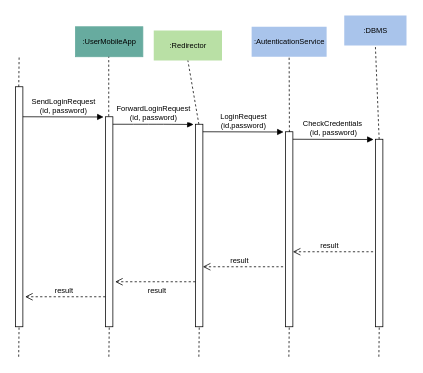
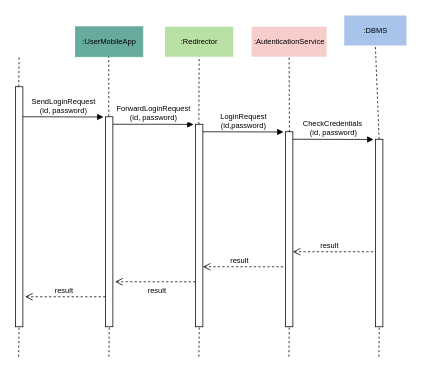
  <mxCell id="0" />
  <mxCell id="1" parent="0" />
  <mxCell id="2" value="" style="html=1;points=[];perimeter=orthogonalPerimeter;" vertex="1" parent="1"><mxGeometry x="20" y="115" width="10" height="320" as="geometry" /></mxCell>
  <mxCell id="3" value="" style="html=1;points=[];perimeter=orthogonalPerimeter;" vertex="1" parent="1"><mxGeometry x="140" y="155" width="10" height="280" as="geometry" /></mxCell>
  <mxCell id="4" value="" style="html=1;points=[];perimeter=orthogonalPerimeter;" vertex="1" parent="1"><mxGeometry x="260" y="165" width="10" height="270" as="geometry" /></mxCell>
  <mxCell id="5" value="" style="html=1;points=[];perimeter=orthogonalPerimeter;" vertex="1" parent="1"><mxGeometry x="380" y="175" width="10" height="260" as="geometry" /></mxCell>
  <mxCell id="6" value="" style="html=1;points=[];perimeter=orthogonalPerimeter;" vertex="1" parent="1"><mxGeometry x="500" y="185" width="10" height="250" as="geometry" /></mxCell>
  <mxCell id="7" value=":UserMobileApp" style="html=1;fontFamily=Helvetica;fontSize=10;align=center;strokeColor=#67AB9F;fillColor=#67AB9F;" vertex="1" parent="1"><mxGeometry x="100" y="35" width="90" height="40" as="geometry" /></mxCell>
- <mxCell id="8" value=":Redirector" style="html=1;fontFamily=Helvetica;fontSize=10;align=center;fillColor=#B9E0A5;strokeColor=none;" vertex="1" parent="1"><mxGeometry x="204.5" y="40" width="91" height="40" as="geometry" /></mxCell>
- <mxCell id="9" value=":AutenticationService" style="html=1;fontFamily=Helvetica;fontSize=10;align=center;strokeColor=none;fillColor=#A9C4EB;" vertex="1" parent="1"><mxGeometry x="335" y="35" width="100" height="40" as="geometry" /></mxCell>
+ <mxCell id="8" value=":Redirector" style="html=1;fontFamily=Helvetica;fontSize=10;align=center;fillColor=#B9E0A5;strokeColor=none;" vertex="1" parent="1"><mxGeometry x="219.5" y="35" width="91" height="40" as="geometry" /></mxCell>
+ <mxCell id="9" value=":AutenticationService" style="html=1;fontFamily=Helvetica;fontSize=10;align=center;strokeColor=none;fillColor=#f8cecc;" vertex="1" parent="1"><mxGeometry x="335" y="35" width="100" height="40" as="geometry" /></mxCell>
  <mxCell id="10" value=":DBMS" style="html=1;fontFamily=Helvetica;fontSize=10;align=center;strokeColor=none;fillColor=#A9C4EB;" vertex="1" parent="1"><mxGeometry x="458.5" y="20" width="83" height="40" as="geometry" /></mxCell>
  <mxCell id="11" value="" style="endArrow=none;dashed=1;html=1;fontFamily=Helvetica;fontSize=10;" edge="1" parent="1"><mxGeometry width="50" height="50" relative="1" as="geometry"><mxPoint x="24.5" y="115" as="sourcePoint" /><mxPoint x="25" y="75" as="targetPoint" /></mxGeometry></mxCell>
  <mxCell id="12" value="" style="endArrow=none;dashed=1;html=1;fontFamily=Helvetica;fontSize=10;exitX=0.447;exitY=-0.002;exitDx=0;exitDy=0;exitPerimeter=0;" edge="1" parent="1" source="3"><mxGeometry width="50" height="50" relative="1" as="geometry"><mxPoint x="144.5" y="145" as="sourcePoint" /><mxPoint x="144.5" y="75" as="targetPoint" /></mxGeometry></mxCell>
  <mxCell id="13" value="" style="endArrow=none;dashed=1;html=1;fontFamily=Helvetica;fontSize=10;" edge="1" parent="1"><mxGeometry width="50" height="50" relative="1" as="geometry"><mxPoint x="24.41" y="475" as="sourcePoint" /><mxPoint x="24.91" y="435" as="targetPoint" /></mxGeometry></mxCell>
  <mxCell id="14" value="" style="endArrow=none;dashed=1;html=1;fontFamily=Helvetica;fontSize=10;" edge="1" parent="1"><mxGeometry width="50" height="50" relative="1" as="geometry"><mxPoint x="144.66" y="475" as="sourcePoint" /><mxPoint x="145.16" y="435" as="targetPoint" /></mxGeometry></mxCell>
  <mxCell id="15" value="" style="endArrow=none;dashed=1;html=1;fontFamily=Helvetica;fontSize=10;" edge="1" parent="1"><mxGeometry width="50" height="50" relative="1" as="geometry"><mxPoint x="264.66" y="475" as="sourcePoint" /><mxPoint x="265.16" y="435" as="targetPoint" /></mxGeometry></mxCell>
  <mxCell id="16" value="" style="endArrow=none;dashed=1;html=1;fontFamily=Helvetica;fontSize=10;" edge="1" parent="1"><mxGeometry width="50" height="50" relative="1" as="geometry"><mxPoint x="384.66" y="475" as="sourcePoint" /><mxPoint x="385.16" y="435" as="targetPoint" /></mxGeometry></mxCell>
  <mxCell id="17" value="" style="endArrow=none;dashed=1;html=1;fontFamily=Helvetica;fontSize=10;" edge="1" parent="1"><mxGeometry width="50" height="50" relative="1" as="geometry"><mxPoint x="504.66" y="475" as="sourcePoint" /><mxPoint x="505.16" y="435" as="targetPoint" /></mxGeometry></mxCell>
  <mxCell id="18" value="" style="endArrow=none;dashed=1;html=1;fontFamily=Helvetica;fontSize=10;exitX=0.447;exitY=-0.002;exitDx=0;exitDy=0;exitPerimeter=0;entryX=0.5;entryY=1;entryDx=0;entryDy=0;" edge="1" parent="1" target="8"><mxGeometry width="50" height="50" relative="1" as="geometry"><mxPoint x="264.66" y="165" as="sourcePoint" /><mxPoint x="264.69" y="85.56" as="targetPoint" /></mxGeometry></mxCell>
  <mxCell id="19" value="" style="endArrow=none;dashed=1;html=1;fontFamily=Helvetica;fontSize=10;exitX=0.538;exitY=0.001;exitDx=0;exitDy=0;exitPerimeter=0;entryX=0.5;entryY=1;entryDx=0;entryDy=0;" edge="1" parent="1" source="5"><mxGeometry width="50" height="50" relative="1" as="geometry"><mxPoint x="384.66" y="165" as="sourcePoint" /><mxPoint x="385" y="75" as="targetPoint" /></mxGeometry></mxCell>
  <mxCell id="20" value="" style="endArrow=none;dashed=1;html=1;fontFamily=Helvetica;fontSize=10;exitX=0.538;exitY=0.001;exitDx=0;exitDy=0;exitPerimeter=0;entryX=0.5;entryY=1;entryDx=0;entryDy=0;" edge="1" parent="1" target="10"><mxGeometry width="50" height="50" relative="1" as="geometry"><mxPoint x="505.04" y="185" as="sourcePoint" /><mxPoint x="504.66" y="84.74" as="targetPoint" /></mxGeometry></mxCell>
  <mxCell id="21" value="result&amp;nbsp;" style="html=1;verticalAlign=bottom;endArrow=open;dashed=1;endSize=8;fontFamily=Helvetica;fontSize=10;" edge="1" parent="1"><mxGeometry relative="1" as="geometry"><mxPoint x="140" y="395" as="sourcePoint" /><mxPoint x="33" y="395" as="targetPoint" /></mxGeometry></mxCell>
  <mxCell id="22" value="result&amp;nbsp;" style="html=1;verticalAlign=bottom;endArrow=open;dashed=1;endSize=8;fontFamily=Helvetica;fontSize=10;" edge="1" parent="1"><mxGeometry x="-0.065" y="20" relative="1" as="geometry"><mxPoint x="260" y="375" as="sourcePoint" /><mxPoint x="153" y="375" as="targetPoint" /><mxPoint as="offset" /></mxGeometry></mxCell>
  <mxCell id="23" value="result&amp;nbsp;" style="html=1;verticalAlign=bottom;endArrow=open;dashed=1;endSize=8;fontFamily=Helvetica;fontSize=10;" edge="1" parent="1"><mxGeometry x="0.065" relative="1" as="geometry"><mxPoint x="377" y="355" as="sourcePoint" /><mxPoint x="270" y="355" as="targetPoint" /><mxPoint as="offset" /></mxGeometry></mxCell>
  <mxCell id="24" value="result&amp;nbsp;" style="html=1;verticalAlign=bottom;endArrow=open;dashed=1;endSize=8;fontFamily=Helvetica;fontSize=10;" edge="1" parent="1"><mxGeometry x="0.065" relative="1" as="geometry"><mxPoint x="497" y="335" as="sourcePoint" /><mxPoint x="390" y="335" as="targetPoint" /><mxPoint as="offset" /></mxGeometry></mxCell>
  <mxCell id="25" value="SendLoginRequest&lt;br&gt;(id, password)" style="html=1;verticalAlign=bottom;endArrow=block;fontFamily=Helvetica;fontSize=10;exitX=1.24;exitY=0.124;exitDx=0;exitDy=0;exitPerimeter=0;" edge="1" parent="1"><mxGeometry width="80" relative="1" as="geometry"><mxPoint x="30" y="155" as="sourcePoint" /><mxPoint x="137.6" y="155.32" as="targetPoint" /></mxGeometry></mxCell>
  <mxCell id="26" value="ForwardLoginRequest&lt;br&gt;(id, password)" style="html=1;verticalAlign=bottom;endArrow=block;fontFamily=Helvetica;fontSize=10;exitX=1.24;exitY=0.124;exitDx=0;exitDy=0;exitPerimeter=0;" edge="1" parent="1"><mxGeometry width="80" relative="1" as="geometry"><mxPoint x="150" y="165" as="sourcePoint" /><mxPoint x="257.6" y="165.32" as="targetPoint" /><Array as="points"><mxPoint x="187.6" y="165" /><mxPoint x="217.6" y="165" /></Array></mxGeometry></mxCell>
  <mxCell id="27" value="LoginRequest&lt;br&gt;(id,password)" style="html=1;verticalAlign=bottom;endArrow=block;fontFamily=Helvetica;fontSize=10;exitX=1.24;exitY=0.124;exitDx=0;exitDy=0;exitPerimeter=0;" edge="1" parent="1"><mxGeometry width="80" relative="1" as="geometry"><mxPoint x="270" y="175" as="sourcePoint" /><mxPoint x="377.6" y="175.32" as="targetPoint" /></mxGeometry></mxCell>
  <mxCell id="28" value="CheckCredentials&amp;nbsp;&lt;br&gt;(id, password)" style="html=1;verticalAlign=bottom;endArrow=block;fontFamily=Helvetica;fontSize=10;exitX=1.24;exitY=0.124;exitDx=0;exitDy=0;exitPerimeter=0;" edge="1" parent="1"><mxGeometry width="80" relative="1" as="geometry"><mxPoint x="390" y="185" as="sourcePoint" /><mxPoint x="497.6" y="185.32" as="targetPoint" /></mxGeometry></mxCell>
